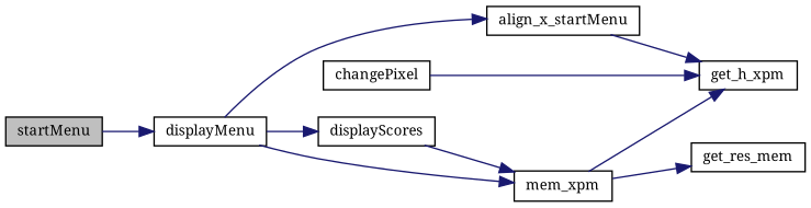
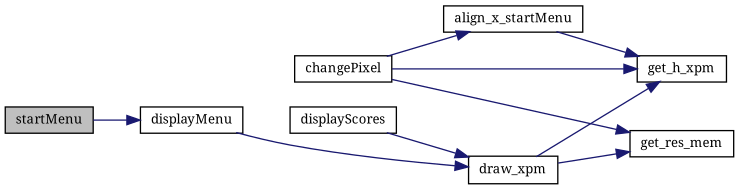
  digraph {
    fontname="Noto Serif"
    rankdir=LR
    node [color=black fontname="Noto Serif" fontsize=10 shape=record]
    edge [color=midnightblue fontname="Noto Serif" fontsize=10 labelfontname=Helvetica labelfontsize=10 style=solid]
    n1 [fillcolor=grey75 fontcolor=black height=0.2 label=startMenu style=filled width=0.4]
    n2 [height=0.2 label=displayMenu width=0.4]
    n3 [height=0.2 label=align_x_startMenu width=0.4]
-   n4 [height=0.2 label=mem_xpm width=0.4]
+   n4 [height=0.2 label=draw_xpm width=0.4]
    n5 [height=0.2 label=displayScores width=0.4]
    n6 [height=0.2 label=get_h_xpm width=0.4]
    n7 [height=0.2 label=get_res_mem width=0.4]
    n8 [height=0.2 label=changePixel width=0.4]
    n1 -> n2
-   n2 -> n3
+   n8 -> n3
    n2 -> n4
-   n2 -> n5
    n3 -> n6
    n4 -> n6
    n4 -> n7
    n5 -> n4
    n8 -> n6
+   n8 -> n7
  }
